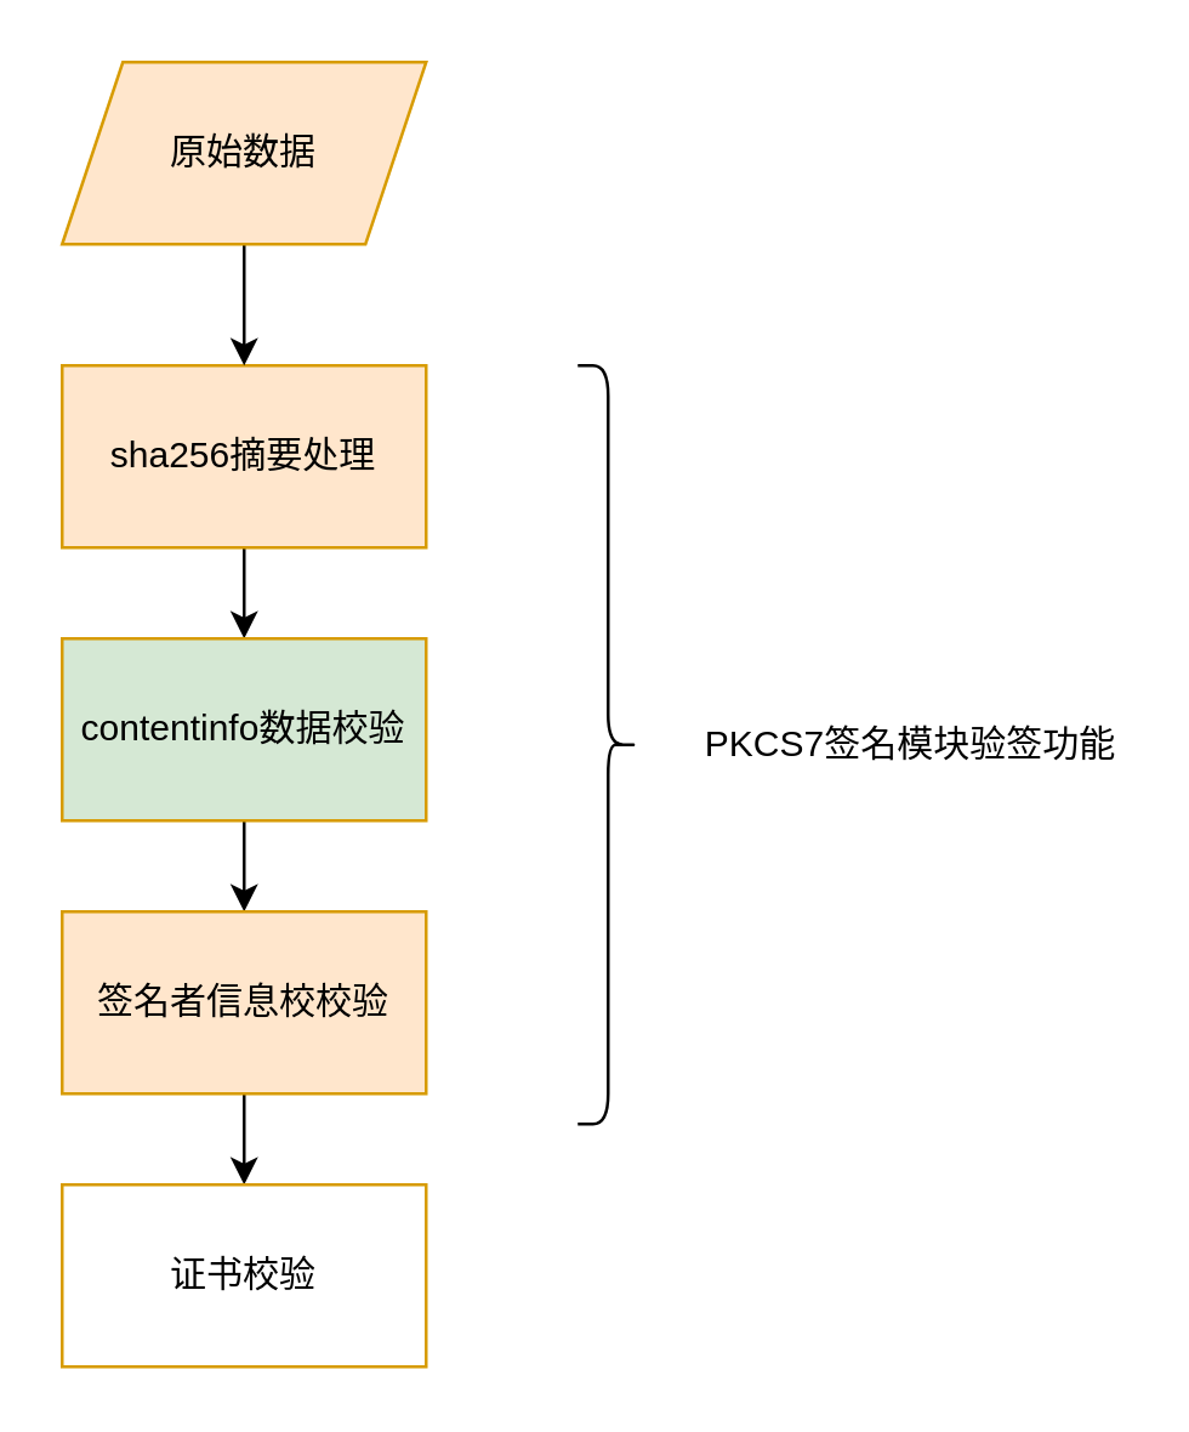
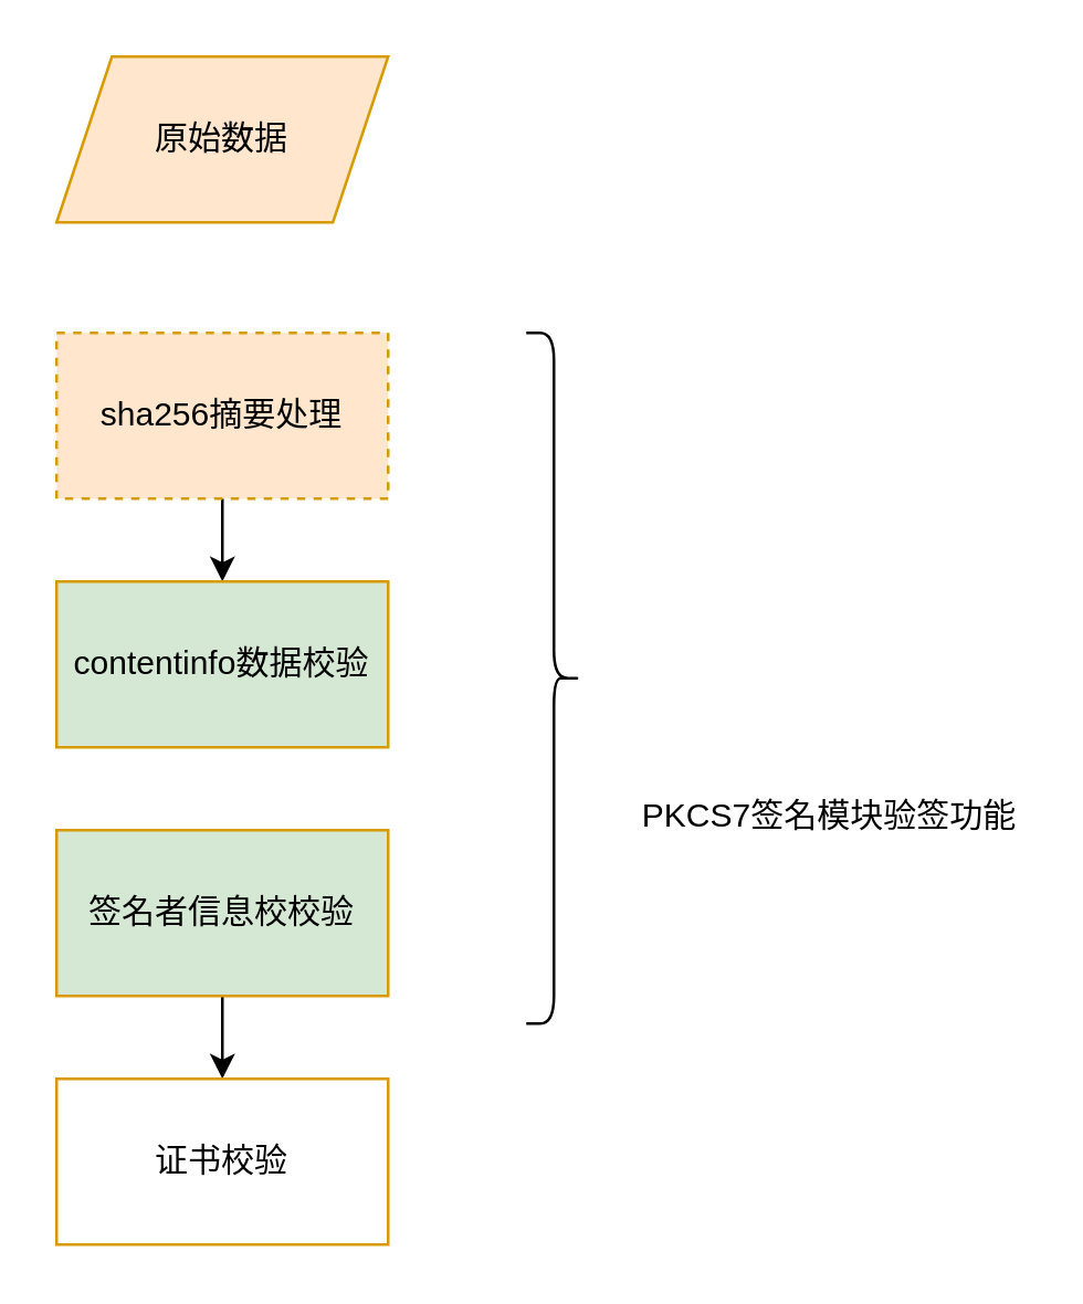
  <mxCell id="0" />
  <mxCell id="1" parent="0" />
  <mxCell id="2" style="edgeStyle=orthogonalEdgeStyle;rounded=0;orthogonalLoop=1;jettySize=auto;html=1;exitX=0.5;exitY=1;exitDx=0;exitDy=0;entryX=0.5;entryY=0;entryDx=0;entryDy=0;" edge="1" parent="1" source="3" target="5"><mxGeometry relative="1" as="geometry" /></mxCell>
- <mxCell id="3" value="sha256摘要处理" style="rounded=0;whiteSpace=wrap;html=1;fillColor=#ffe6cc;strokeColor=#d79b00;" vertex="1" parent="1"><mxGeometry x="20" y="120" width="120" height="60" as="geometry" /></mxCell>
- <mxCell id="4" style="edgeStyle=orthogonalEdgeStyle;rounded=0;orthogonalLoop=1;jettySize=auto;html=1;exitX=0.5;exitY=1;exitDx=0;exitDy=0;entryX=0.5;entryY=0;entryDx=0;entryDy=0;" edge="1" parent="1" source="5" target="7"><mxGeometry relative="1" as="geometry" /></mxCell>
+ <mxCell id="3" value="sha256摘要处理" style="rounded=0;whiteSpace=wrap;html=1;fillColor=#ffe6cc;strokeColor=#d79b00;dashed=1;" vertex="1" parent="1"><mxGeometry x="20" y="120" width="120" height="60" as="geometry" /></mxCell>
  <mxCell id="5" value="contentinfo数据校验" style="rounded=0;whiteSpace=wrap;html=1;fillColor=#d5e8d4;strokeColor=#d79b00;" vertex="1" parent="1"><mxGeometry x="20" y="210" width="120" height="60" as="geometry" /></mxCell>
  <mxCell id="6" style="edgeStyle=orthogonalEdgeStyle;rounded=0;orthogonalLoop=1;jettySize=auto;html=1;exitX=0.5;exitY=1;exitDx=0;exitDy=0;entryX=0.5;entryY=0;entryDx=0;entryDy=0;" edge="1" parent="1" source="7" target="8"><mxGeometry relative="1" as="geometry" /></mxCell>
- <mxCell id="7" value="签名者信息校校验" style="rounded=0;whiteSpace=wrap;html=1;fillColor=#ffe6cc;strokeColor=#d79b00;" vertex="1" parent="1"><mxGeometry x="20" y="300" width="120" height="60" as="geometry" /></mxCell>
+ <mxCell id="7" value="签名者信息校校验" style="rounded=0;whiteSpace=wrap;html=1;fillColor=#d5e8d4;strokeColor=#d79b00;" vertex="1" parent="1"><mxGeometry x="20" y="300" width="120" height="60" as="geometry" /></mxCell>
  <mxCell id="8" value="证书校验" style="rounded=0;whiteSpace=wrap;html=1;fillColor=#ffffff;strokeColor=#d79b00;" vertex="1" parent="1"><mxGeometry x="20" y="390" width="120" height="60" as="geometry" /></mxCell>
- <mxCell id="9" style="edgeStyle=orthogonalEdgeStyle;rounded=0;orthogonalLoop=1;jettySize=auto;html=1;" edge="1" parent="1" source="10" target="3"><mxGeometry relative="1" as="geometry" /></mxCell>
  <mxCell id="10" value="原始数据" style="shape=parallelogram;perimeter=parallelogramPerimeter;whiteSpace=wrap;html=1;fixedSize=1;fillColor=#ffe6cc;strokeColor=#d79b00;" vertex="1" parent="1"><mxGeometry x="20" y="20" width="120" height="60" as="geometry" /></mxCell>
  <mxCell id="11" value="" style="shape=curlyBracket;whiteSpace=wrap;html=1;rounded=1;flipH=1;labelPosition=right;verticalLabelPosition=middle;align=left;verticalAlign=middle;" vertex="1" parent="1"><mxGeometry x="190" y="120" width="20" height="250" as="geometry" /></mxCell>
- <mxCell id="12" value="PKCS7签名模块验签功能" style="text;html=1;strokeColor=none;fillColor=none;align=center;verticalAlign=middle;whiteSpace=wrap;rounded=0;" vertex="1" parent="1"><mxGeometry x="230" y="230" width="140" height="30" as="geometry" /></mxCell>
+ <mxCell id="12" value="PKCS7签名模块验签功能" style="text;html=1;strokeColor=none;fillColor=none;align=center;verticalAlign=middle;whiteSpace=wrap;rounded=0;" vertex="1" parent="1"><mxGeometry x="230" y="280" width="140" height="30" as="geometry" /></mxCell>
